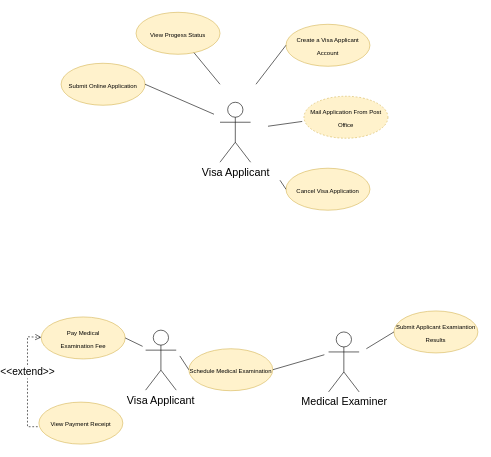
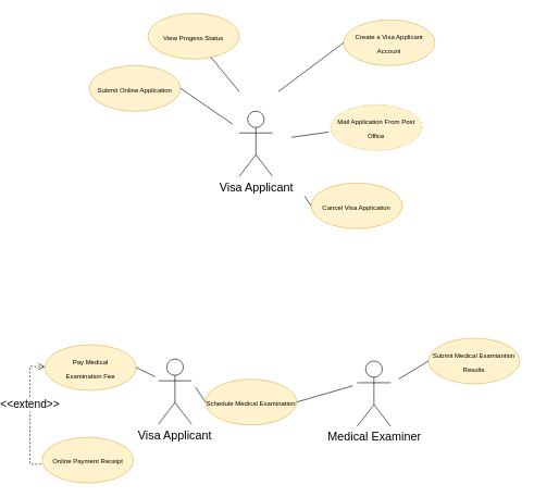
  <mxCell id="0" />
  <mxCell id="1" parent="0" />
  <mxCell id="2" value="&lt;font style=&quot;font-size: 18px;&quot;&gt;Visa Applicant&lt;/font&gt;" style="shape=umlActor;verticalLabelPosition=bottom;verticalAlign=top;html=1;" vertex="1" parent="1"><mxGeometry x="341" y="170" width="51" height="100" as="geometry" /></mxCell>
- <mxCell id="3" value="&lt;font size=&quot;1&quot;&gt;Create a Visa Applicant Account&lt;/font&gt;" style="ellipse;whiteSpace=wrap;html=1;fontSize=18;fillColor=#fff2cc;strokeColor=#d6b656;" vertex="1" parent="1"><mxGeometry x="451" y="40" width="140" height="70" as="geometry" /></mxCell>
+ <mxCell id="3" value="&lt;font size=&quot;1&quot;&gt;Create a Visa Applicant Account&lt;/font&gt;" style="ellipse;whiteSpace=wrap;html=1;fontSize=18;fillColor=#fff2cc;strokeColor=#d6b656;" vertex="1" parent="1"><mxGeometry x="501" y="30" width="140" height="70" as="geometry" /></mxCell>
  <mxCell id="4" value="&lt;font size=&quot;1&quot;&gt;Cancel Visa Application&lt;/font&gt;" style="ellipse;whiteSpace=wrap;html=1;fontSize=18;fillColor=#fff2cc;strokeColor=#d6b656;" vertex="1" parent="1"><mxGeometry x="451" y="280" width="140" height="70" as="geometry" /></mxCell>
  <mxCell id="5" value="&lt;font size=&quot;1&quot;&gt;Mail Application From Post Office&lt;/font&gt;" style="ellipse;whiteSpace=wrap;html=1;fontSize=18;fillColor=#fff2cc;strokeColor=#d6b656;dashed=1;" vertex="1" parent="1"><mxGeometry x="481" y="160" width="140" height="70" as="geometry" /></mxCell>
- <mxCell id="6" value="&lt;font size=&quot;1&quot;&gt;Submit Online Application&lt;/font&gt;" style="ellipse;whiteSpace=wrap;html=1;fontSize=18;fillColor=#fff2cc;strokeColor=#d6b656;" vertex="1" parent="1"><mxGeometry x="76" y="105" width="140" height="70" as="geometry" /></mxCell>
+ <mxCell id="6" value="&lt;font size=&quot;1&quot;&gt;Submit Online Application&lt;/font&gt;" style="ellipse;whiteSpace=wrap;html=1;fontSize=18;fillColor=#fff2cc;strokeColor=#d6b656;" vertex="1" parent="1"><mxGeometry x="111" y="100" width="140" height="70" as="geometry" /></mxCell>
  <mxCell id="7" value="&lt;font size=&quot;1&quot;&gt;View Progess Status&lt;/font&gt;" style="ellipse;whiteSpace=wrap;html=1;fontSize=18;fillColor=#fff2cc;strokeColor=#d6b656;" vertex="1" parent="1"><mxGeometry x="201" y="20" width="140" height="70" as="geometry" /></mxCell>
  <mxCell id="8" value="" style="endArrow=none;html=1;rounded=0;fontSize=17;entryX=0;entryY=0.5;entryDx=0;entryDy=0;" edge="1" parent="1" target="3"><mxGeometry width="50" height="50" relative="1" as="geometry"><mxPoint x="401" y="140" as="sourcePoint" /><mxPoint x="411" y="90" as="targetPoint" /></mxGeometry></mxCell>
  <mxCell id="9" value="" style="endArrow=none;html=1;rounded=0;fontSize=17;entryX=-0.021;entryY=0.6;entryDx=0;entryDy=0;entryPerimeter=0;" edge="1" parent="1" target="5"><mxGeometry width="50" height="50" relative="1" as="geometry"><mxPoint x="421" y="210" as="sourcePoint" /><mxPoint x="491" y="350" as="targetPoint" /></mxGeometry></mxCell>
  <mxCell id="10" value="" style="endArrow=none;html=1;rounded=0;fontSize=17;entryX=0;entryY=0.5;entryDx=0;entryDy=0;" edge="1" parent="1" target="4"><mxGeometry width="50" height="50" relative="1" as="geometry"><mxPoint x="441" y="300" as="sourcePoint" /><mxPoint x="481" y="320" as="targetPoint" /></mxGeometry></mxCell>
  <mxCell id="11" value="" style="endArrow=none;html=1;rounded=0;fontSize=17;exitX=1;exitY=0.5;exitDx=0;exitDy=0;" edge="1" parent="1" source="6"><mxGeometry width="50" height="50" relative="1" as="geometry"><mxPoint x="341" y="270" as="sourcePoint" /><mxPoint x="331" y="190" as="targetPoint" /></mxGeometry></mxCell>
  <mxCell id="12" value="" style="endArrow=none;html=1;rounded=0;fontSize=17;" edge="1" parent="1" source="7"><mxGeometry width="50" height="50" relative="1" as="geometry"><mxPoint x="141" y="400" as="sourcePoint" /><mxPoint x="341" y="140" as="targetPoint" /></mxGeometry></mxCell>
  <mxCell id="13" value="&lt;font style=&quot;font-size: 18px;&quot;&gt;Visa Applicant&lt;/font&gt;" style="shape=umlActor;verticalLabelPosition=bottom;verticalAlign=top;html=1;" vertex="1" parent="1"><mxGeometry x="216.96" y="550" width="51" height="100" as="geometry" /></mxCell>
  <mxCell id="14" value="&lt;font style=&quot;font-size: 18px;&quot;&gt;Medical Examiner&lt;/font&gt;" style="shape=umlActor;verticalLabelPosition=bottom;verticalAlign=top;html=1;" vertex="1" parent="1"><mxGeometry x="522" y="553" width="51" height="100" as="geometry" /></mxCell>
  <mxCell id="15" value="&lt;font size=&quot;1&quot;&gt;Pay Medical &lt;br&gt;Examination Fee&lt;/font&gt;" style="ellipse;whiteSpace=wrap;html=1;fontSize=18;fillColor=#fff2cc;strokeColor=#d6b656;" vertex="1" parent="1"><mxGeometry x="42.92" y="528" width="140" height="70" as="geometry" /></mxCell>
  <mxCell id="16" value="&lt;font size=&quot;1&quot;&gt;Schedule Medical Examination&lt;/font&gt;" style="ellipse;whiteSpace=wrap;html=1;fontSize=18;fillColor=#fff2cc;strokeColor=#d6b656;" vertex="1" parent="1"><mxGeometry x="289" y="581" width="140" height="70" as="geometry" /></mxCell>
- <mxCell id="17" value="&lt;font size=&quot;1&quot;&gt;View Payment Receipt&lt;/font&gt;" style="ellipse;whiteSpace=wrap;html=1;fontSize=18;fillColor=#fff2cc;strokeColor=#d6b656;" vertex="1" parent="1"><mxGeometry x="39" y="670" width="140" height="70" as="geometry" /></mxCell>
- <mxCell id="18" value="&lt;font size=&quot;1&quot;&gt;Submit Applicant Examiantion Results&lt;/font&gt;" style="ellipse;whiteSpace=wrap;html=1;fontSize=18;fillColor=#fff2cc;strokeColor=#d6b656;" vertex="1" parent="1"><mxGeometry x="631" y="518" width="140" height="70" as="geometry" /></mxCell>
+ <mxCell id="17" value="&lt;font size=&quot;1&quot;&gt;Online Payment Receipt&lt;/font&gt;" style="ellipse;whiteSpace=wrap;html=1;fontSize=18;fillColor=#fff2cc;strokeColor=#d6b656;" vertex="1" parent="1"><mxGeometry x="39" y="670" width="140" height="70" as="geometry" /></mxCell>
+ <mxCell id="18" value="&lt;font size=&quot;1&quot;&gt;Submit Medical Examiantion Results&lt;/font&gt;" style="ellipse;whiteSpace=wrap;html=1;fontSize=18;fillColor=#fff2cc;strokeColor=#d6b656;" vertex="1" parent="1"><mxGeometry x="631" y="518" width="140" height="70" as="geometry" /></mxCell>
  <mxCell id="19" value="" style="endArrow=none;html=1;rounded=0;fontSize=17;entryX=0;entryY=0.5;entryDx=0;entryDy=0;" edge="1" parent="1" target="16"><mxGeometry width="50" height="50" relative="1" as="geometry"><mxPoint x="274" y="593" as="sourcePoint" /><mxPoint x="305" y="513" as="targetPoint" /></mxGeometry></mxCell>
  <mxCell id="20" value="" style="endArrow=none;html=1;rounded=0;fontSize=17;exitX=1;exitY=0.5;exitDx=0;exitDy=0;" edge="1" parent="1" source="16"><mxGeometry width="50" height="50" relative="1" as="geometry"><mxPoint x="430" y="545" as="sourcePoint" /><mxPoint x="515" y="591" as="targetPoint" /></mxGeometry></mxCell>
  <mxCell id="21" value="" style="endArrow=none;html=1;rounded=0;fontSize=17;exitX=1;exitY=0.5;exitDx=0;exitDy=0;" edge="1" parent="1" source="15"><mxGeometry width="50" height="50" relative="1" as="geometry"><mxPoint x="161.96" y="546" as="sourcePoint" /><mxPoint x="211.96" y="577" as="targetPoint" /></mxGeometry></mxCell>
  <mxCell id="22" value="&amp;lt;&amp;lt;extend&amp;gt;&amp;gt;" style="html=1;verticalAlign=bottom;endArrow=open;dashed=1;endSize=8;rounded=0;fontSize=17;entryX=0;entryY=0.5;entryDx=0;entryDy=0;exitX=-0.014;exitY=0.6;exitDx=0;exitDy=0;exitPerimeter=0;" edge="1" parent="1"><mxGeometry relative="1" as="geometry"><mxPoint x="37.04" y="711" as="sourcePoint" /><mxPoint x="42.92" y="562" as="targetPoint" /><Array as="points"><mxPoint x="20" y="711" /><mxPoint x="20" y="561" /></Array></mxGeometry></mxCell>
  <mxCell id="23" value="" style="endArrow=none;html=1;rounded=0;fontSize=17;entryX=0;entryY=0.5;entryDx=0;entryDy=0;" edge="1" parent="1" target="18"><mxGeometry width="50" height="50" relative="1" as="geometry"><mxPoint x="585" y="581" as="sourcePoint" /><mxPoint x="606" y="491" as="targetPoint" /></mxGeometry></mxCell>
